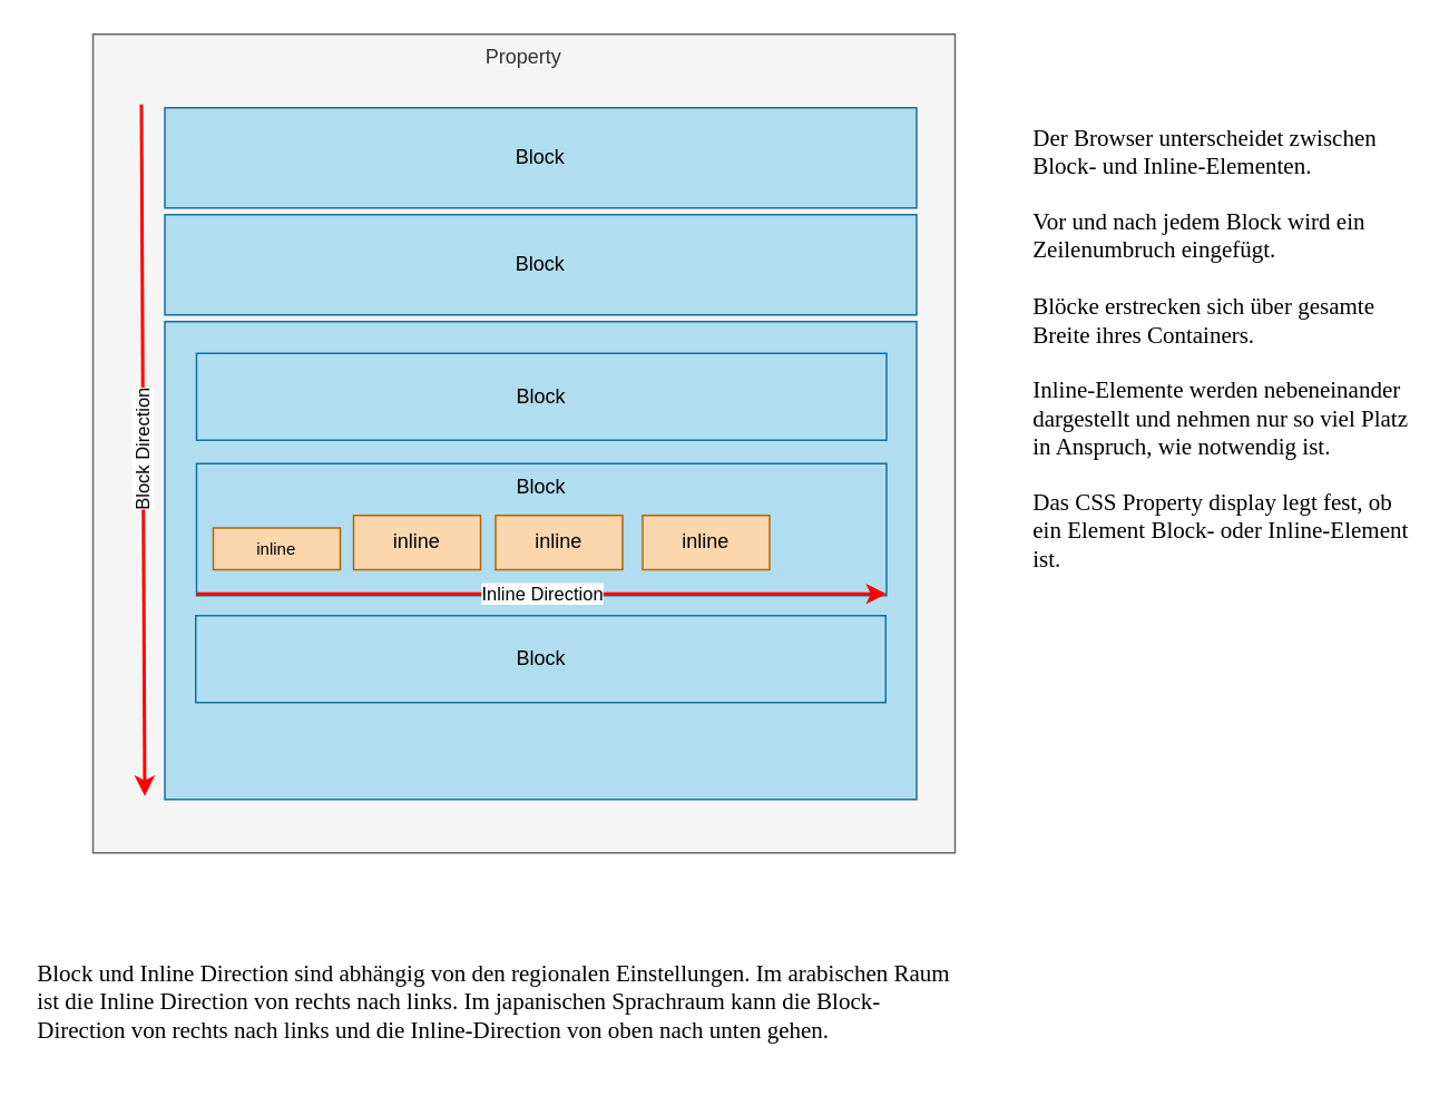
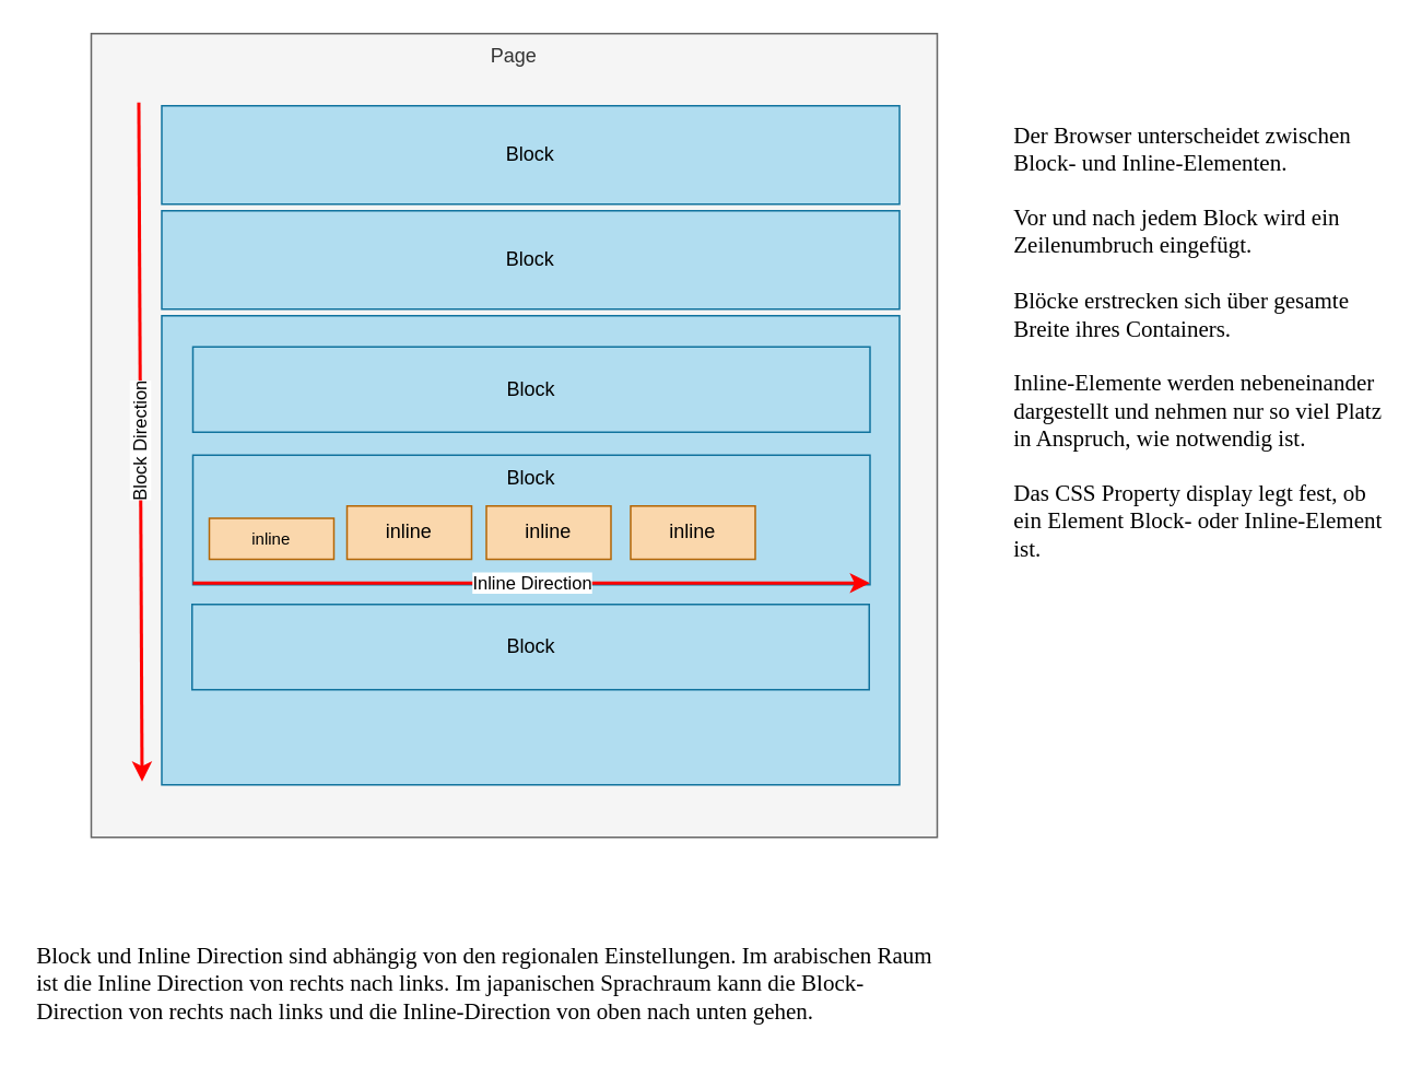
  <mxCell id="0" />
  <mxCell id="1" parent="0" />
- <mxCell id="2" value="Property" style="rounded=0;whiteSpace=wrap;html=1;fillColor=#f5f5f5;fontColor=#333333;strokeColor=#666666;verticalAlign=top;" vertex="1" parent="1"><mxGeometry x="55" y="20" width="516" height="490" as="geometry" /></mxCell>
+ <mxCell id="2" value="Page" style="rounded=0;whiteSpace=wrap;html=1;fillColor=#f5f5f5;fontColor=#333333;strokeColor=#666666;verticalAlign=top;" vertex="1" parent="1"><mxGeometry x="55" y="20" width="516" height="490" as="geometry" /></mxCell>
  <mxCell id="3" value="Block" style="rounded=0;whiteSpace=wrap;html=1;fillColor=#b1ddf0;strokeColor=#10739e;" vertex="1" parent="1"><mxGeometry x="98" y="64" width="450" height="60" as="geometry" /></mxCell>
  <mxCell id="4" value="Block" style="rounded=0;whiteSpace=wrap;html=1;fillColor=#b1ddf0;strokeColor=#10739e;" vertex="1" parent="1"><mxGeometry x="98" y="128" width="450" height="60" as="geometry" /></mxCell>
  <mxCell id="5" value="" style="rounded=0;whiteSpace=wrap;html=1;fillColor=#b1ddf0;strokeColor=#10739e;" vertex="1" parent="1"><mxGeometry x="98" y="192" width="450" height="286" as="geometry" /></mxCell>
  <mxCell id="6" value="Block" style="rounded=0;whiteSpace=wrap;html=1;fillColor=#b1ddf0;strokeColor=#10739e;" vertex="1" parent="1"><mxGeometry x="117" y="211" width="413" height="52" as="geometry" /></mxCell>
  <mxCell id="7" value="Block" style="rounded=0;whiteSpace=wrap;html=1;fillColor=#b1ddf0;strokeColor=#10739e;verticalAlign=top;" vertex="1" parent="1"><mxGeometry x="117" y="277" width="413" height="79" as="geometry" /></mxCell>
  <mxCell id="8" value="Block" style="rounded=0;whiteSpace=wrap;html=1;fillColor=#b1ddf0;strokeColor=#10739e;" vertex="1" parent="1"><mxGeometry x="116.5" y="368" width="413" height="52" as="geometry" /></mxCell>
  <mxCell id="9" value="Block Direction" style="endArrow=classic;html=1;rounded=0;horizontal=0;strokeColor=#FF0000;strokeWidth=2;" edge="1" parent="1"><mxGeometry width="50" height="50" relative="1" as="geometry"><mxPoint x="84" y="62" as="sourcePoint" /><mxPoint x="86" y="476" as="targetPoint" /></mxGeometry></mxCell>
  <mxCell id="10" value="Inline Direction" style="endArrow=classic;html=1;rounded=0;horizontal=1;entryX=1;entryY=0.5;entryDx=0;entryDy=0;exitX=0;exitY=0.5;exitDx=0;exitDy=0;strokeColor=#FF0000;strokeWidth=2;" edge="1" parent="1"><mxGeometry width="50" height="50" relative="1" as="geometry"><mxPoint x="117" y="355" as="sourcePoint" /><mxPoint x="530" y="355" as="targetPoint" /></mxGeometry></mxCell>
  <mxCell id="11" value="&lt;font style=&quot;font-size: 10px;&quot;&gt;inline&lt;/font&gt;" style="rounded=0;whiteSpace=wrap;html=1;fillColor=#fad7ac;strokeColor=#b46504;" vertex="1" parent="1"><mxGeometry x="127" y="315.5" width="76" height="25" as="geometry" /></mxCell>
  <mxCell id="12" value="inline" style="rounded=0;whiteSpace=wrap;html=1;fillColor=#fad7ac;strokeColor=#b46504;" vertex="1" parent="1"><mxGeometry x="211" y="308" width="76" height="32.5" as="geometry" /></mxCell>
  <mxCell id="13" value="inline" style="rounded=0;whiteSpace=wrap;html=1;fillColor=#fad7ac;strokeColor=#b46504;" vertex="1" parent="1"><mxGeometry x="296" y="308" width="76" height="32.5" as="geometry" /></mxCell>
  <mxCell id="14" value="inline" style="rounded=0;whiteSpace=wrap;html=1;fillColor=#fad7ac;strokeColor=#b46504;" vertex="1" parent="1"><mxGeometry x="384" y="308" width="76" height="32.5" as="geometry" /></mxCell>
  <mxCell id="15" value="&lt;font face=&quot;Verdana&quot; style=&quot;font-size: 14px;&quot;&gt;Block und Inline Direction sind abhängig von den regionalen Einstellungen. Im arabischen Raum ist die Inline Direction von rechts nach links. Im japanischen Sprachraum kann die Block-Direction von rechts nach links und die Inline-Direction von oben nach unten gehen.&amp;nbsp;&lt;/font&gt;" style="text;html=1;align=left;verticalAlign=middle;whiteSpace=wrap;rounded=0;fontFamily=Helvetica;fontSize=11;fontColor=default;labelBackgroundColor=default;" vertex="1" parent="1"><mxGeometry x="20" y="565" width="559" height="69" as="geometry" /></mxCell>
  <mxCell id="16" value="&lt;font face=&quot;Verdana&quot; style=&quot;font-size: 14px;&quot;&gt;Der Browser unterscheidet zwischen Block- und Inline-Elementen.&lt;br&gt;&lt;br&gt;Vor und nach jedem Block wird ein Zeilenumbruch eingefügt.&lt;br&gt;&lt;br&gt;Blöcke erstrecken sich über gesamte Breite ihres Containers.&lt;br&gt;&lt;br&gt;Inline-Elemente werden nebeneinander dargestellt und nehmen nur so viel Platz in Anspruch, wie notwendig ist.&lt;br&gt;&lt;br&gt;Das CSS Property display legt fest, ob ein Element Block- oder Inline-Element ist.&lt;br&gt;&lt;/font&gt;" style="text;html=1;align=left;verticalAlign=top;whiteSpace=wrap;rounded=0;fontFamily=Helvetica;fontSize=11;fontColor=default;labelBackgroundColor=default;" vertex="1" parent="1"><mxGeometry x="616" y="68" width="229" height="362" as="geometry" /></mxCell>
